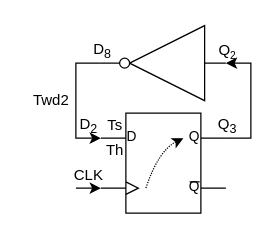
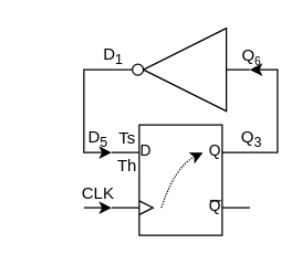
  <mxCell id="0" />
  <mxCell id="1" parent="0" />
  <mxCell id="2" style="edgeStyle=orthogonalEdgeStyle;rounded=0;orthogonalLoop=1;jettySize=auto;html=1;exitX=1;exitY=0.5;exitDx=0;exitDy=0;exitPerimeter=0;entryX=0;entryY=0.25;entryDx=0;entryDy=0;entryPerimeter=0;endArrow=classic;endFill=1;" parent="1" source="3" target="5" edge="1"><mxGeometry relative="1" as="geometry" /></mxCell>
  <mxCell id="3" value="" style="verticalLabelPosition=bottom;shadow=0;dashed=0;align=center;html=1;verticalAlign=top;shape=mxgraph.electrical.logic_gates.inverter_2;rotation=-180;" parent="1" vertex="1"><mxGeometry x="80" y="20" width="100" height="60" as="geometry" /></mxCell>
  <mxCell id="4" style="edgeStyle=orthogonalEdgeStyle;rounded=0;orthogonalLoop=1;jettySize=auto;html=1;exitX=1;exitY=0.25;exitDx=0;exitDy=0;exitPerimeter=0;entryX=0;entryY=0.5;entryDx=0;entryDy=0;entryPerimeter=0;endArrow=classic;endFill=1;" parent="1" source="5" target="3" edge="1"><mxGeometry relative="1" as="geometry" /></mxCell>
  <mxCell id="5" value="" style="verticalLabelPosition=bottom;shadow=0;dashed=0;align=center;html=1;verticalAlign=top;shape=mxgraph.electrical.logic_gates.d_type_flip-flop;" parent="1" vertex="1"><mxGeometry x="80" y="90" width="100" height="80" as="geometry" /></mxCell>
  <mxCell id="6" value="" style="endArrow=classic;html=1;rounded=0;" parent="1" edge="1"><mxGeometry width="50" height="50" relative="1" as="geometry"><mxPoint x="60" y="150" as="sourcePoint" /><mxPoint x="80" y="150" as="targetPoint" /></mxGeometry></mxCell>
  <mxCell id="7" value="CLK" style="text;html=1;align=center;verticalAlign=middle;resizable=0;points=[];autosize=1;strokeColor=none;fillColor=none;" parent="1" vertex="1"><mxGeometry x="50" y="130" width="40" height="20" as="geometry" /></mxCell>
- <mxCell id="8" value="D&lt;sub&gt;2&lt;/sub&gt;" style="text;html=1;align=center;verticalAlign=middle;resizable=0;points=[];autosize=1;strokeColor=none;fillColor=none;" parent="1" vertex="1"><mxGeometry x="55" y="90" width="30" height="20" as="geometry" /></mxCell>
+ <mxCell id="8" value="D&lt;sub&gt;5&lt;/sub&gt;" style="text;html=1;align=center;verticalAlign=middle;resizable=0;points=[];autosize=1;strokeColor=none;fillColor=none;" parent="1" vertex="1"><mxGeometry x="55" y="90" width="30" height="20" as="geometry" /></mxCell>
  <mxCell id="9" value="Q&lt;sub&gt;3&lt;/sub&gt;" style="text;html=1;align=center;verticalAlign=middle;resizable=0;points=[];autosize=1;strokeColor=none;fillColor=none;" parent="1" vertex="1"><mxGeometry x="166" y="90" width="30" height="20" as="geometry" /></mxCell>
  <mxCell id="10" value="" style="curved=1;endArrow=classic;html=1;rounded=0;exitX=0.36;exitY=0.75;exitDx=0;exitDy=0;exitPerimeter=0;dashed=1;dashPattern=1 1;" edge="1" parent="1" source="5"><mxGeometry width="50" height="50" relative="1" as="geometry"><mxPoint x="156" y="160" as="sourcePoint" /><mxPoint x="146" y="110" as="targetPoint" /><Array as="points"><mxPoint x="126" y="120" /></Array></mxGeometry></mxCell>
- <mxCell id="11" value="Twd2" style="text;html=1;align=center;verticalAlign=middle;resizable=0;points=[];autosize=1;strokeColor=none;fillColor=none;" vertex="1" parent="1"><mxGeometry x="20" y="70" width="40" height="20" as="geometry" /></mxCell>
  <mxCell id="12" value="Th" style="text;html=1;align=center;verticalAlign=middle;resizable=0;points=[];autosize=1;strokeColor=none;fillColor=none;" vertex="1" parent="1"><mxGeometry x="76" y="110" width="30" height="20" as="geometry" /></mxCell>
  <mxCell id="13" value="Ts" style="text;html=1;align=center;verticalAlign=middle;resizable=0;points=[];autosize=1;strokeColor=none;fillColor=none;" vertex="1" parent="1"><mxGeometry x="76" y="90" width="30" height="20" as="geometry" /></mxCell>
- <mxCell id="14" value="Q&lt;span style=&quot;font-size: 10px;&quot;&gt;&lt;sub&gt;2&lt;/sub&gt;&lt;/span&gt;" style="text;html=1;align=center;verticalAlign=middle;resizable=0;points=[];autosize=1;strokeColor=none;fillColor=none;" vertex="1" parent="1"><mxGeometry x="166" y="30" width="30" height="20" as="geometry" /></mxCell>
- <mxCell id="15" value="D&lt;sub&gt;8&lt;/sub&gt;" style="text;html=1;align=center;verticalAlign=middle;resizable=0;points=[];autosize=1;strokeColor=none;fillColor=none;" vertex="1" parent="1"><mxGeometry x="66" y="30" width="30" height="20" as="geometry" /></mxCell>
+ <mxCell id="14" value="Q&lt;span style=&quot;font-size: 10px;&quot;&gt;&lt;sub&gt;6&lt;/sub&gt;&lt;/span&gt;" style="text;html=1;align=center;verticalAlign=middle;resizable=0;points=[];autosize=1;strokeColor=none;fillColor=none;" vertex="1" parent="1"><mxGeometry x="166" y="30" width="30" height="20" as="geometry" /></mxCell>
+ <mxCell id="15" value="D&lt;sub&gt;1&lt;/sub&gt;" style="text;html=1;align=center;verticalAlign=middle;resizable=0;points=[];autosize=1;strokeColor=none;fillColor=none;" vertex="1" parent="1"><mxGeometry x="66" y="30" width="30" height="20" as="geometry" /></mxCell>
